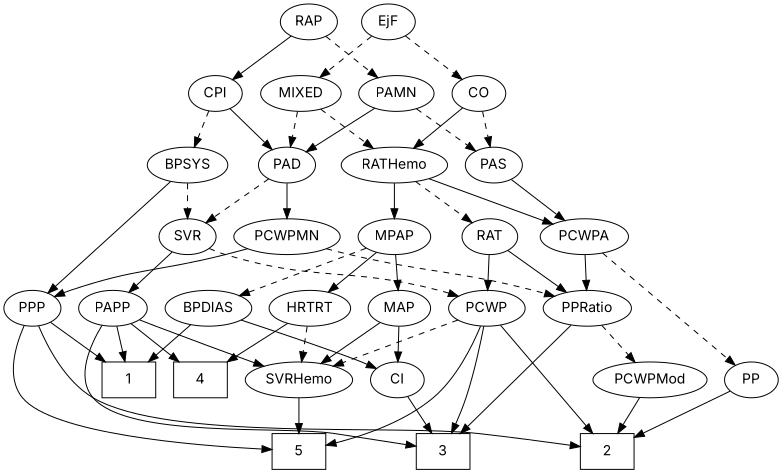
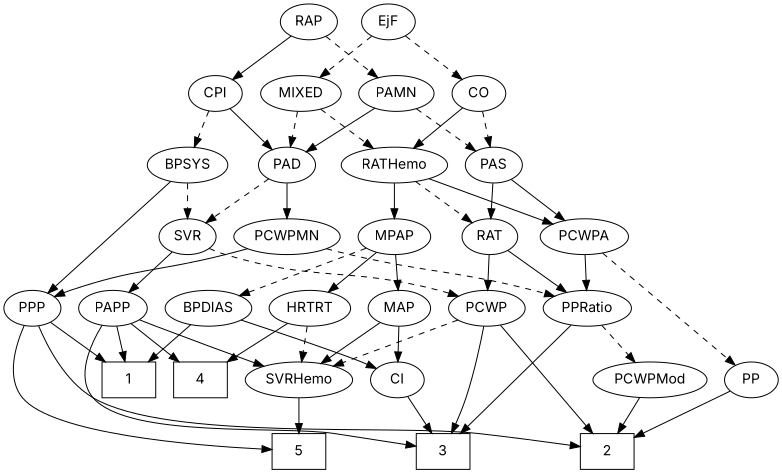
  strict digraph {
    fontname=Inter
    node [fontname=Inter]
    edge [fontname=Inter style=solid]
    1 [height=0.5 shape=box width=0.75]
    2 [height=0.5 shape=box width=0.75]
    3 [height=0.5 shape=box width=0.75]
    4 [height=0.5 shape=box width=0.75]
    5 [height=0.5 shape=box width=0.75]
    EjF [height=0.5 width=0.75]
    MIXED [height=0.5 width=1.1193]
    CO [height=0.5 width=0.75]
    RAP [height=0.5 width=0.77632]
    PAMN [height=0.5 width=1.011]
    CPI [height=0.5 width=0.75]
    PAD [height=0.5 width=0.79437]
    RATHemo [height=0.5 width=1.3721]
    PAS [height=0.5 width=0.75]
    BPSYS [height=0.5 width=1.0471]
    SVR [height=0.5 width=0.77632]
    PCWPMN [height=0.5 width=1.3902]
    MPAP [height=0.5 width=0.97491]
    RAT [height=0.5 width=0.75827]
    PCWPA [height=0.5 width=1.1555]
    PPP [height=0.5 width=0.75]
    PCWP [height=0.5 width=0.97491]
    PAPP [height=0.5 width=0.88464]
    PPRatio [height=0.5 width=1.1013]
    BPDIAS [height=0.5 width=1.1735]
    MAP [height=0.5 width=0.84854]
    HRTRT [height=0.5 width=1.1013]
    PP [height=0.5 width=0.75]
    CI [height=0.5 width=0.75]
    SVRHemo [height=0.5 width=1.3902]
    PCWPMod [height=0.5 width=1.4443]
    EjF -> MIXED [style=dashed]
    EjF -> CO [style=dashed]
    MIXED -> PAD [style=dashed]
    MIXED -> RATHemo [style=dashed]
    CO -> RATHemo
    CO -> PAS [style=dashed]
    RAP -> PAMN [style=dashed]
    RAP -> CPI
    PAMN -> PAD
    PAMN -> PAS [style=dashed]
    CPI -> PAD
    CPI -> BPSYS [style=dashed]
    PAD -> SVR [style=dashed]
    PAD -> PCWPMN
    RATHemo -> MPAP
    RATHemo -> RAT [style=dashed]
    RATHemo -> PCWPA
+   PAS -> RAT
    PAS -> PCWPA
    BPSYS -> SVR [style=dashed]
    BPSYS -> PPP
    SVR -> PCWP [style=dashed]
    SVR -> PAPP
    PCWPMN -> PPP
    PCWPMN -> PPRatio [style=dashed]
    MPAP -> BPDIAS [style=dashed]
    MPAP -> MAP
    MPAP -> HRTRT
    RAT -> PCWP
    RAT -> PPRatio
    PCWPA -> PPRatio
    PCWPA -> PP [style=dashed]
    PPP -> 1
    PPP -> 2
    PPP -> 5
    PCWP -> 2
    PCWP -> 3
-   PCWP -> 5
    PCWP -> SVRHemo [style=dashed]
    PAPP -> 1
    PAPP -> 3
    PAPP -> 4
    PAPP -> SVRHemo
    PPRatio -> 3
    PPRatio -> PCWPMod [style=dashed]
    BPDIAS -> 1
    BPDIAS -> CI
    MAP -> CI
    MAP -> SVRHemo
    HRTRT -> 4
    HRTRT -> SVRHemo [style=dashed]
    PP -> 2
    CI -> 3
    SVRHemo -> 5
    PCWPMod -> 2
  }
